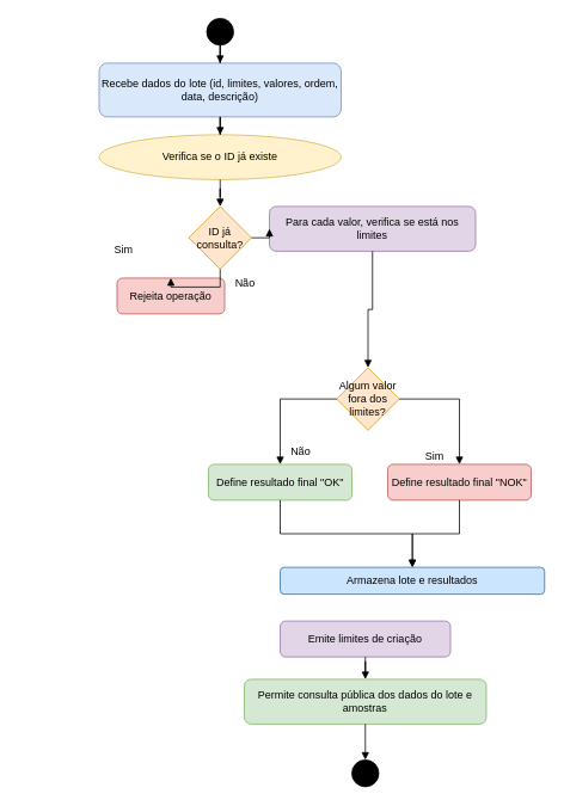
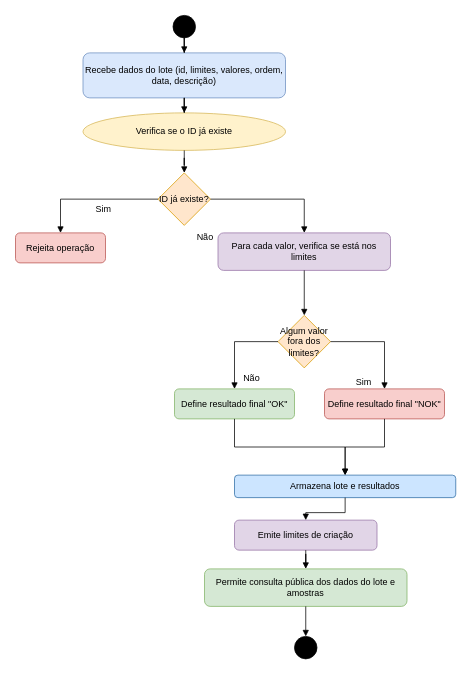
  <mxCell id="0" />
  <mxCell id="1" parent="0" />
  <mxCell id="2" style="ellipse;whiteSpace=wrap;html=1;aspect=fixed;fillColor=#000000;strokeColor=#000000;" parent="1" vertex="1"><mxGeometry x="230" y="20" width="30" height="30" as="geometry" /></mxCell>
  <mxCell id="3" value="Recebe dados do lote (id, limites, valores, ordem, data, descrição)" style="rounded=1;whiteSpace=wrap;html=1;fillColor=#dae8fc;strokeColor=#6c8ebf;" parent="1" vertex="1"><mxGeometry x="110" y="70" width="270" height="60" as="geometry" /></mxCell>
  <mxCell id="4" style="edgeStyle=orthogonalEdgeStyle;rounded=0;orthogonalLoop=1;jettySize=auto;html=1;endArrow=block;endFill=1;" parent="1" source="2" target="3" edge="1"><mxGeometry relative="1" as="geometry" /></mxCell>
  <mxCell id="5" value="Verifica se o ID já existe" style="ellipse;whiteSpace=wrap;html=1;fillColor=#fff2cc;strokeColor=#d6b656;" parent="1" vertex="1"><mxGeometry x="110" y="150" width="270" height="50" as="geometry" /></mxCell>
  <mxCell id="6" style="edgeStyle=orthogonalEdgeStyle;rounded=0;orthogonalLoop=1;jettySize=auto;html=1;endArrow=block;endFill=1;" parent="1" source="3" target="5" edge="1"><mxGeometry relative="1" as="geometry" /></mxCell>
- <mxCell id="7" value="ID já consulta?" style="rhombus;whiteSpace=wrap;html=1;aspect=fixed;fillColor=#ffe6cc;strokeColor=#d79b00;" parent="1" vertex="1"><mxGeometry x="210" y="230" width="70" height="70" as="geometry" /></mxCell>
+ <mxCell id="7" value="ID já existe?" style="rhombus;whiteSpace=wrap;html=1;aspect=fixed;fillColor=#ffe6cc;strokeColor=#d79b00;" parent="1" vertex="1"><mxGeometry x="210" y="230" width="70" height="70" as="geometry" /></mxCell>
  <mxCell id="8" style="edgeStyle=orthogonalEdgeStyle;rounded=0;orthogonalLoop=1;jettySize=auto;html=1;endArrow=block;endFill=1;" parent="1" source="5" target="7" edge="1"><mxGeometry relative="1" as="geometry" /></mxCell>
- <mxCell id="9" value="Rejeita operação" style="rounded=1;whiteSpace=wrap;html=1;fillColor=#f8cecc;strokeColor=#b85450;" parent="1" vertex="1"><mxGeometry x="130" y="310" width="120" height="40" as="geometry" /></mxCell>
+ <mxCell id="9" value="Rejeita operação" style="rounded=1;whiteSpace=wrap;html=1;fillColor=#f8cecc;strokeColor=#b85450;" parent="1" vertex="1"><mxGeometry x="20" y="310" width="120" height="40" as="geometry" /></mxCell>
  <mxCell id="10" value="Sim" style="text;html=1;align=left;verticalAlign=bottom;strokeColor=none;fillColor=none;" parent="1" vertex="1"><mxGeometry x="125" y="267" width="30" height="20" as="geometry" /></mxCell>
  <mxCell id="11" style="edgeStyle=orthogonalEdgeStyle;rounded=0;orthogonalLoop=1;jettySize=auto;html=1;endArrow=block;endFill=1;" parent="1" source="7" target="9" edge="1"><mxGeometry relative="1" as="geometry"><mxPoint x="80" y="245" as="targetPoint" /></mxGeometry></mxCell>
  <mxCell id="12" value="Não" style="text;html=1;align=left;verticalAlign=bottom;strokeColor=none;fillColor=none;" parent="1" vertex="1"><mxGeometry x="260" y="305" width="30" height="20" as="geometry" /></mxCell>
- <mxCell id="13" value="Para cada valor, verifica se está nos limites" style="rounded=1;whiteSpace=wrap;html=1;fillColor=#e1d5e7;strokeColor=#9673a6;" parent="1" vertex="1"><mxGeometry x="300" y="230" width="230" height="50" as="geometry" /></mxCell>
+ <mxCell id="13" value="Para cada valor, verifica se está nos limites" style="rounded=1;whiteSpace=wrap;html=1;fillColor=#e1d5e7;strokeColor=#9673a6;" parent="1" vertex="1"><mxGeometry x="290" y="310" width="230" height="50" as="geometry" /></mxCell>
  <mxCell id="14" style="edgeStyle=orthogonalEdgeStyle;rounded=0;orthogonalLoop=1;jettySize=auto;html=1;endArrow=block;endFill=1;" parent="1" source="7" target="13" edge="1"><mxGeometry relative="1" as="geometry" /></mxCell>
- <mxCell id="15" value="Algum valor fora dos limites?" style="rhombus;whiteSpace=wrap;html=1;aspect=fixed;fillColor=#ffe6cc;strokeColor=#d79b00;" parent="1" vertex="1"><mxGeometry x="375" y="410" width="70" height="70" as="geometry" /></mxCell>
+ <mxCell id="15" value="Algum valor fora dos limites?" style="rhombus;whiteSpace=wrap;html=1;aspect=fixed;fillColor=#ffe6cc;strokeColor=#d79b00;" parent="1" vertex="1"><mxGeometry x="370" y="420" width="70" height="70" as="geometry" /></mxCell>
  <mxCell id="16" style="edgeStyle=orthogonalEdgeStyle;rounded=0;orthogonalLoop=1;jettySize=auto;html=1;endArrow=block;endFill=1;entryX=0.5;entryY=0;entryDx=0;entryDy=0;" parent="1" source="13" target="15" edge="1"><mxGeometry relative="1" as="geometry"><mxPoint x="415" y="380" as="targetPoint" /></mxGeometry></mxCell>
  <mxCell id="17" value="Define resultado final &quot;NOK&quot;" style="rounded=1;whiteSpace=wrap;html=1;fillColor=#f8cecc;strokeColor=#b85450;" parent="1" vertex="1"><mxGeometry x="432" y="518" width="160" height="40" as="geometry" /></mxCell>
  <mxCell id="18" value="Sim" style="text;html=1;align=left;verticalAlign=bottom;strokeColor=none;fillColor=none;" parent="1" vertex="1"><mxGeometry x="472" y="498" width="30" height="20" as="geometry" /></mxCell>
  <mxCell id="19" style="edgeStyle=orthogonalEdgeStyle;rounded=0;orthogonalLoop=1;jettySize=auto;html=1;endArrow=block;endFill=1;exitX=1;exitY=0.5;exitDx=0;exitDy=0;" parent="1" source="15" target="17" edge="1"><mxGeometry relative="1" as="geometry"><mxPoint x="650" y="540" as="targetPoint" /></mxGeometry></mxCell>
  <mxCell id="20" value="Define resultado final &quot;OK&quot;" style="rounded=1;whiteSpace=wrap;html=1;fillColor=#d5e8d4;strokeColor=#82b366;" parent="1" vertex="1"><mxGeometry x="232" y="518" width="160" height="40" as="geometry" /></mxCell>
  <mxCell id="21" value="Não" style="text;html=1;align=left;verticalAlign=bottom;strokeColor=none;fillColor=none;" parent="1" vertex="1"><mxGeometry x="322" y="498" width="30" height="15" as="geometry" /></mxCell>
  <mxCell id="22" style="edgeStyle=orthogonalEdgeStyle;rounded=0;orthogonalLoop=1;jettySize=auto;html=1;endArrow=block;endFill=1;exitX=0;exitY=0.5;exitDx=0;exitDy=0;" parent="1" source="15" target="20" edge="1"><mxGeometry relative="1" as="geometry" /></mxCell>
  <mxCell id="23" value="Armazena lote e resultados" style="rounded=1;whiteSpace=wrap;html=1;fillColor=#cce5ff;strokeColor=#2e6da4;" parent="1" vertex="1"><mxGeometry x="312" y="633" width="295" height="30" as="geometry" /></mxCell>
  <mxCell id="24" style="edgeStyle=orthogonalEdgeStyle;rounded=0;orthogonalLoop=1;jettySize=auto;html=1;endArrow=block;endFill=1;" parent="1" source="17" target="23" edge="1"><mxGeometry relative="1" as="geometry" /></mxCell>
  <mxCell id="25" style="edgeStyle=orthogonalEdgeStyle;rounded=0;orthogonalLoop=1;jettySize=auto;html=1;endArrow=block;endFill=1;" parent="1" source="20" target="23" edge="1"><mxGeometry relative="1" as="geometry" /></mxCell>
  <mxCell id="26" value="Emite limites de criação" style="rounded=1;whiteSpace=wrap;html=1;fillColor=#e1d5e7;strokeColor=#9673a6;" parent="1" vertex="1"><mxGeometry x="312" y="693" width="190" height="40" as="geometry" /></mxCell>
+ <mxCell id="27" style="edgeStyle=orthogonalEdgeStyle;rounded=0;orthogonalLoop=1;jettySize=auto;html=1;endArrow=block;endFill=1;" parent="1" source="23" target="26" edge="1"><mxGeometry relative="1" as="geometry" /></mxCell>
  <mxCell id="28" value="Permite consulta pública dos dados do lote e amostras" style="rounded=1;whiteSpace=wrap;html=1;fillColor=#d5e8d4;strokeColor=#82b366;" parent="1" vertex="1"><mxGeometry x="272" y="758" width="270" height="50" as="geometry" /></mxCell>
  <mxCell id="29" style="edgeStyle=orthogonalEdgeStyle;rounded=0;orthogonalLoop=1;jettySize=auto;html=1;endArrow=block;endFill=1;" parent="1" source="26" target="28" edge="1"><mxGeometry relative="1" as="geometry" /></mxCell>
  <mxCell id="30" style="ellipse;whiteSpace=wrap;html=1;aspect=fixed;fillColor=#000000;strokeColor=#000000;" parent="1" vertex="1"><mxGeometry x="392" y="848" width="30" height="30" as="geometry" /></mxCell>
  <mxCell id="31" style="edgeStyle=orthogonalEdgeStyle;rounded=0;orthogonalLoop=1;jettySize=auto;html=1;endArrow=block;endFill=1;" parent="1" source="28" target="30" edge="1"><mxGeometry relative="1" as="geometry" /></mxCell>
